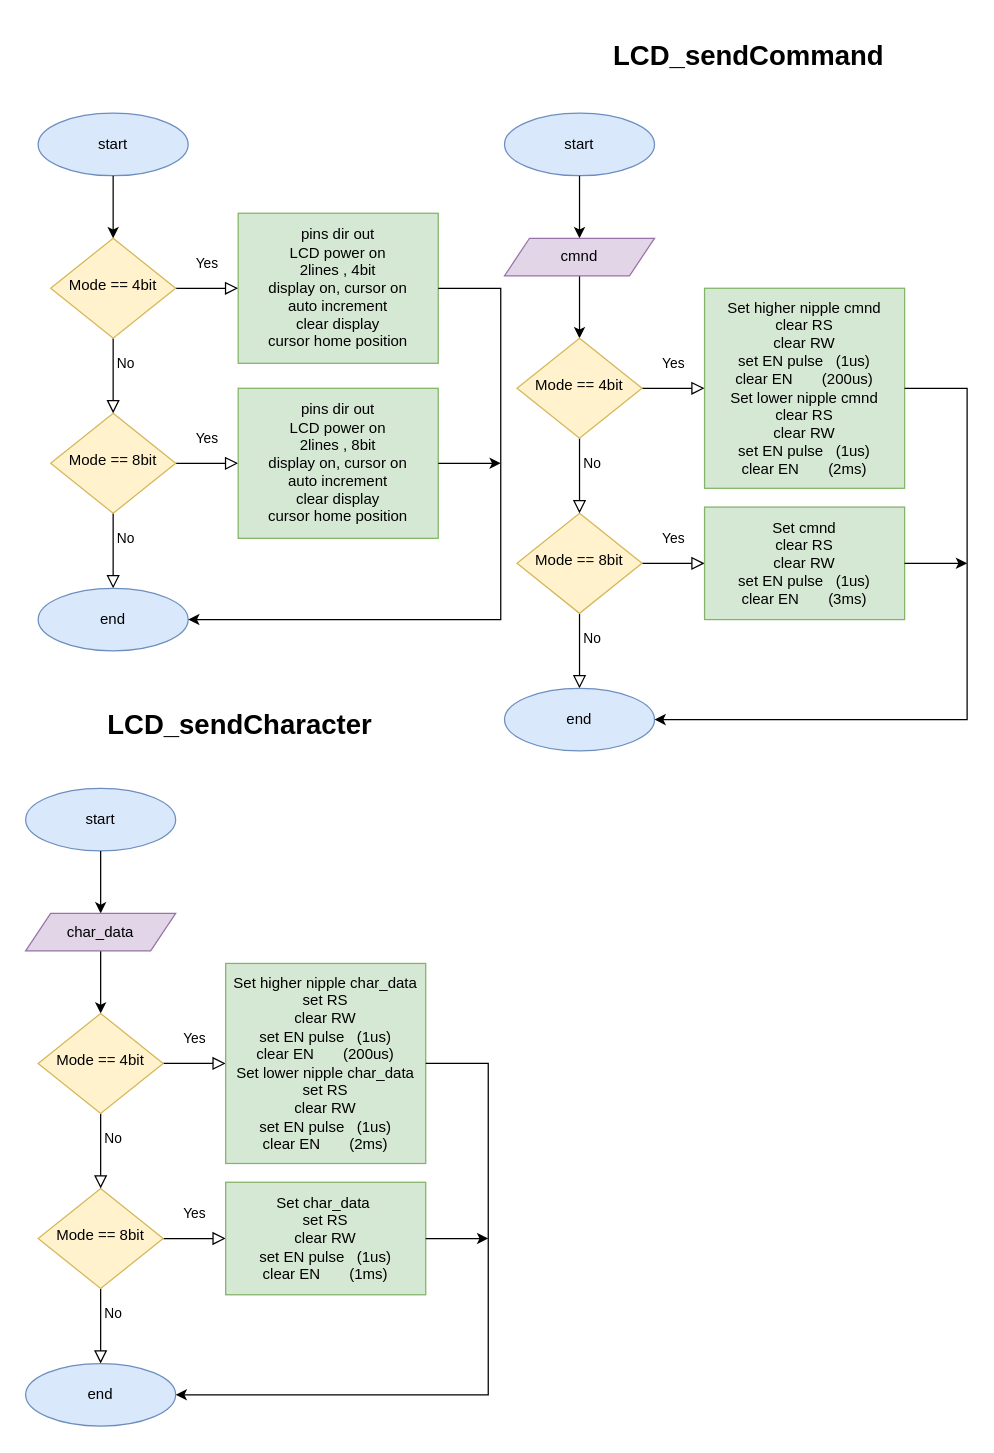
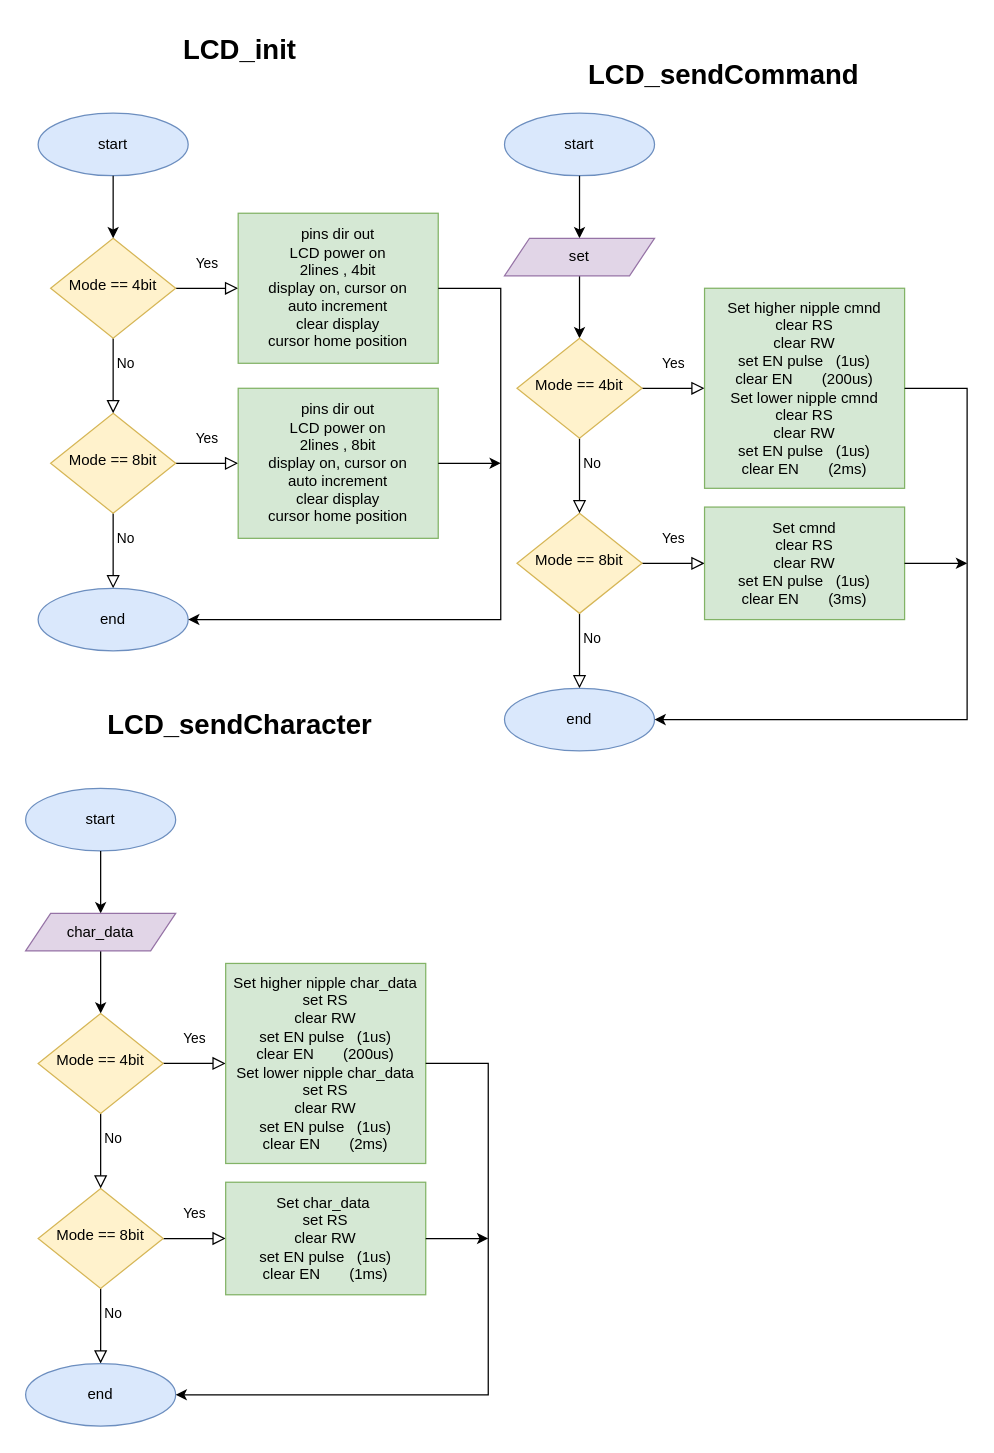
  <mxCell id="0" />
  <mxCell id="1" parent="0" />
  <mxCell id="2" value="No" style="edgeStyle=orthogonalEdgeStyle;rounded=0;html=1;jettySize=auto;orthogonalLoop=1;fontSize=11;endArrow=block;endFill=0;endSize=8;strokeWidth=1;shadow=0;labelBackgroundColor=none;exitX=0.5;exitY=1;exitDx=0;exitDy=0;entryX=0.5;entryY=0;entryDx=0;entryDy=0;" parent="1" source="5" edge="1"><mxGeometry x="-0.333" y="10" relative="1" as="geometry"><mxPoint as="offset" /><mxPoint x="90" y="430" as="sourcePoint" /><mxPoint x="90" y="470" as="targetPoint" /></mxGeometry></mxCell>
  <mxCell id="3" value="Yes" style="rounded=0;html=1;jettySize=auto;orthogonalLoop=1;fontSize=11;endArrow=block;endFill=0;endSize=8;strokeWidth=1;shadow=0;labelBackgroundColor=none;edgeStyle=orthogonalEdgeStyle;exitX=1;exitY=0.5;exitDx=0;exitDy=0;entryX=0;entryY=0.5;entryDx=0;entryDy=0;" parent="1" edge="1"><mxGeometry y="20" relative="1" as="geometry"><mxPoint as="offset" /><mxPoint x="400" y="520" as="targetPoint" /></mxGeometry></mxCell>
  <mxCell id="4" value="Yes" style="rounded=0;html=1;jettySize=auto;orthogonalLoop=1;fontSize=11;endArrow=block;endFill=0;endSize=8;strokeWidth=1;shadow=0;labelBackgroundColor=none;edgeStyle=orthogonalEdgeStyle;exitX=1;exitY=0.5;exitDx=0;exitDy=0;entryX=0;entryY=0.5;entryDx=0;entryDy=0;" parent="1" source="5" target="14" edge="1"><mxGeometry y="20" relative="1" as="geometry"><mxPoint as="offset" /><mxPoint x="184" y="370" as="targetPoint" /></mxGeometry></mxCell>
  <mxCell id="5" value="Mode == 8bit" style="rhombus;whiteSpace=wrap;html=1;shadow=0;fontFamily=Helvetica;fontSize=12;align=center;strokeWidth=1;spacing=6;spacingTop=-4;fillColor=#fff2cc;strokeColor=#d6b656;" parent="1" vertex="1"><mxGeometry x="40" y="330" width="100" height="80" as="geometry" /></mxCell>
  <mxCell id="6" value="No" style="edgeStyle=orthogonalEdgeStyle;rounded=0;html=1;jettySize=auto;orthogonalLoop=1;fontSize=11;endArrow=block;endFill=0;endSize=8;strokeWidth=1;shadow=0;labelBackgroundColor=none;exitX=0.5;exitY=1;exitDx=0;exitDy=0;entryX=0.5;entryY=0;entryDx=0;entryDy=0;" parent="1" source="8" edge="1"><mxGeometry x="-0.333" y="10" relative="1" as="geometry"><mxPoint as="offset" /><mxPoint x="90" y="290" as="sourcePoint" /><mxPoint x="90" y="330" as="targetPoint" /></mxGeometry></mxCell>
  <mxCell id="7" value="Yes" style="rounded=0;html=1;jettySize=auto;orthogonalLoop=1;fontSize=11;endArrow=block;endFill=0;endSize=8;strokeWidth=1;shadow=0;labelBackgroundColor=none;edgeStyle=orthogonalEdgeStyle;exitX=1;exitY=0.5;exitDx=0;exitDy=0;entryX=0;entryY=0.5;entryDx=0;entryDy=0;" parent="1" source="8" target="13" edge="1"><mxGeometry y="20" relative="1" as="geometry"><mxPoint as="offset" /><mxPoint x="184" y="230" as="targetPoint" /></mxGeometry></mxCell>
  <mxCell id="8" value="Mode == 4bit" style="rhombus;whiteSpace=wrap;html=1;shadow=0;fontFamily=Helvetica;fontSize=12;align=center;strokeWidth=1;spacing=6;spacingTop=-4;fillColor=#fff2cc;strokeColor=#d6b656;" parent="1" vertex="1"><mxGeometry x="40" y="190" width="100" height="80" as="geometry" /></mxCell>
  <mxCell id="9" value="end" style="ellipse;whiteSpace=wrap;html=1;fillColor=#dae8fc;strokeColor=#6c8ebf;" parent="1" vertex="1"><mxGeometry x="30" y="470" width="120" height="50" as="geometry" /></mxCell>
  <mxCell id="10" value="start" style="ellipse;whiteSpace=wrap;html=1;fillColor=#dae8fc;strokeColor=#6c8ebf;" parent="1" vertex="1"><mxGeometry x="30" y="90" width="120" height="50" as="geometry" /></mxCell>
  <mxCell id="11" value="" style="endArrow=classic;html=1;rounded=0;exitX=0.5;exitY=1;exitDx=0;exitDy=0;entryX=0.5;entryY=0;entryDx=0;entryDy=0;" parent="1" source="10" target="8" edge="1"><mxGeometry width="50" height="50" relative="1" as="geometry"><mxPoint x="90" y="160" as="sourcePoint" /><mxPoint x="310" y="240" as="targetPoint" /></mxGeometry></mxCell>
+ <mxCell id="12" value="&lt;font style=&quot;font-size: 22px;&quot;&gt;&lt;b&gt;LCD_init&lt;/b&gt;&lt;/font&gt;" style="text;html=1;align=center;verticalAlign=middle;resizable=0;points=[];autosize=1;strokeColor=none;fillColor=none;" parent="1" vertex="1"><mxGeometry x="136" y="20" width="110" height="40" as="geometry" /></mxCell>
  <mxCell id="13" value="pins dir out&lt;br&gt;LCD power on&lt;br&gt;2lines , 4bit&lt;br&gt;display on, cursor on&lt;br&gt;auto increment&lt;br&gt;clear display&lt;br&gt;cursor home position" style="rounded=0;whiteSpace=wrap;html=1;fillColor=#d5e8d4;strokeColor=#82b366;" parent="1" vertex="1"><mxGeometry x="190" y="170" width="160" height="120" as="geometry" /></mxCell>
  <mxCell id="14" value="pins dir out&lt;br&gt;LCD power on&lt;br&gt;2lines , 8bit&lt;br&gt;display on, cursor on&lt;br&gt;auto increment&lt;br&gt;clear display&lt;br&gt;cursor home position" style="rounded=0;whiteSpace=wrap;html=1;fillColor=#d5e8d4;strokeColor=#82b366;" parent="1" vertex="1"><mxGeometry x="190" y="310" width="160" height="120" as="geometry" /></mxCell>
  <mxCell id="15" value="" style="endArrow=classic;html=1;rounded=0;exitX=1;exitY=0.5;exitDx=0;exitDy=0;entryX=1;entryY=0.5;entryDx=0;entryDy=0;" parent="1" source="13" target="9" edge="1"><mxGeometry width="50" height="50" relative="1" as="geometry"><mxPoint x="120" y="390" as="sourcePoint" /><mxPoint x="170" y="340" as="targetPoint" /><Array as="points"><mxPoint x="400" y="230" /><mxPoint x="400" y="495" /></Array></mxGeometry></mxCell>
  <mxCell id="16" value="" style="endArrow=classic;html=1;rounded=0;exitX=1;exitY=0.5;exitDx=0;exitDy=0;" parent="1" source="14" edge="1"><mxGeometry width="50" height="50" relative="1" as="geometry"><mxPoint x="340" y="390" as="sourcePoint" /><mxPoint x="400" y="370" as="targetPoint" /></mxGeometry></mxCell>
  <mxCell id="17" value="start" style="ellipse;whiteSpace=wrap;html=1;fillColor=#dae8fc;strokeColor=#6c8ebf;" parent="1" vertex="1"><mxGeometry x="403" y="90" width="120" height="50" as="geometry" /></mxCell>
  <mxCell id="18" value="" style="endArrow=classic;html=1;rounded=0;exitX=0.5;exitY=1;exitDx=0;exitDy=0;entryX=0.5;entryY=0;entryDx=0;entryDy=0;" parent="1" source="17" edge="1"><mxGeometry width="50" height="50" relative="1" as="geometry"><mxPoint x="463" y="160" as="sourcePoint" /><mxPoint x="463" y="190" as="targetPoint" /></mxGeometry></mxCell>
  <mxCell id="19" value="" style="edgeStyle=orthogonalEdgeStyle;rounded=0;orthogonalLoop=1;jettySize=auto;html=1;" parent="1" source="20" edge="1"><mxGeometry relative="1" as="geometry"><mxPoint x="463" y="270" as="targetPoint" /></mxGeometry></mxCell>
- <mxCell id="20" value="cmnd" style="shape=parallelogram;perimeter=parallelogramPerimeter;whiteSpace=wrap;html=1;fixedSize=1;fillColor=#e1d5e7;strokeColor=#9673a6;" parent="1" vertex="1"><mxGeometry x="403" y="190" width="120" height="30" as="geometry" /></mxCell>
+ <mxCell id="20" value="set" style="shape=parallelogram;perimeter=parallelogramPerimeter;whiteSpace=wrap;html=1;fixedSize=1;fillColor=#e1d5e7;strokeColor=#9673a6;" parent="1" vertex="1"><mxGeometry x="403" y="190" width="120" height="30" as="geometry" /></mxCell>
  <mxCell id="21" value="No" style="edgeStyle=orthogonalEdgeStyle;rounded=0;html=1;jettySize=auto;orthogonalLoop=1;fontSize=11;endArrow=block;endFill=0;endSize=8;strokeWidth=1;shadow=0;labelBackgroundColor=none;exitX=0.5;exitY=1;exitDx=0;exitDy=0;entryX=0.5;entryY=0;entryDx=0;entryDy=0;" parent="1" source="23" edge="1"><mxGeometry x="-0.333" y="10" relative="1" as="geometry"><mxPoint as="offset" /><mxPoint x="463" y="510" as="sourcePoint" /><mxPoint x="463" y="550" as="targetPoint" /></mxGeometry></mxCell>
  <mxCell id="22" value="Yes" style="rounded=0;html=1;jettySize=auto;orthogonalLoop=1;fontSize=11;endArrow=block;endFill=0;endSize=8;strokeWidth=1;shadow=0;labelBackgroundColor=none;edgeStyle=orthogonalEdgeStyle;exitX=1;exitY=0.5;exitDx=0;exitDy=0;entryX=0;entryY=0.5;entryDx=0;entryDy=0;" parent="1" source="23" target="29" edge="1"><mxGeometry y="20" relative="1" as="geometry"><mxPoint as="offset" /><mxPoint x="557" y="450" as="targetPoint" /></mxGeometry></mxCell>
  <mxCell id="23" value="Mode == 8bit" style="rhombus;whiteSpace=wrap;html=1;shadow=0;fontFamily=Helvetica;fontSize=12;align=center;strokeWidth=1;spacing=6;spacingTop=-4;fillColor=#fff2cc;strokeColor=#d6b656;" parent="1" vertex="1"><mxGeometry x="413" y="410" width="100" height="80" as="geometry" /></mxCell>
  <mxCell id="24" value="No" style="edgeStyle=orthogonalEdgeStyle;rounded=0;html=1;jettySize=auto;orthogonalLoop=1;fontSize=11;endArrow=block;endFill=0;endSize=8;strokeWidth=1;shadow=0;labelBackgroundColor=none;exitX=0.5;exitY=1;exitDx=0;exitDy=0;entryX=0.5;entryY=0;entryDx=0;entryDy=0;" parent="1" source="26" edge="1"><mxGeometry x="-0.333" y="10" relative="1" as="geometry"><mxPoint as="offset" /><mxPoint x="463" y="370" as="sourcePoint" /><mxPoint x="463" y="410" as="targetPoint" /></mxGeometry></mxCell>
  <mxCell id="25" value="Yes" style="rounded=0;html=1;jettySize=auto;orthogonalLoop=1;fontSize=11;endArrow=block;endFill=0;endSize=8;strokeWidth=1;shadow=0;labelBackgroundColor=none;edgeStyle=orthogonalEdgeStyle;exitX=1;exitY=0.5;exitDx=0;exitDy=0;entryX=0;entryY=0.5;entryDx=0;entryDy=0;" parent="1" source="26" target="28" edge="1"><mxGeometry y="20" relative="1" as="geometry"><mxPoint as="offset" /><mxPoint x="557" y="310" as="targetPoint" /></mxGeometry></mxCell>
  <mxCell id="26" value="Mode == 4bit" style="rhombus;whiteSpace=wrap;html=1;shadow=0;fontFamily=Helvetica;fontSize=12;align=center;strokeWidth=1;spacing=6;spacingTop=-4;fillColor=#fff2cc;strokeColor=#d6b656;" parent="1" vertex="1"><mxGeometry x="413" y="270" width="100" height="80" as="geometry" /></mxCell>
  <mxCell id="27" value="end" style="ellipse;whiteSpace=wrap;html=1;fillColor=#dae8fc;strokeColor=#6c8ebf;" parent="1" vertex="1"><mxGeometry x="403" y="550" width="120" height="50" as="geometry" /></mxCell>
  <mxCell id="28" value="Set higher nipple cmnd&lt;br&gt;clear RS&lt;br&gt;clear RW&lt;br&gt;set EN pulse&amp;nbsp; &amp;nbsp;(1us)&lt;br&gt;clear EN&amp;nbsp; &amp;nbsp; &amp;nbsp; &amp;nbsp;(200us)&lt;br&gt;Set lower nipple cmnd&lt;br style=&quot;border-color: var(--border-color);&quot;&gt;clear RS&lt;br style=&quot;border-color: var(--border-color);&quot;&gt;clear RW&lt;br style=&quot;border-color: var(--border-color);&quot;&gt;set EN pulse&amp;nbsp; &amp;nbsp;(1us)&lt;br style=&quot;border-color: var(--border-color);&quot;&gt;clear EN&amp;nbsp; &amp;nbsp; &amp;nbsp; &amp;nbsp;(2ms)" style="rounded=0;whiteSpace=wrap;html=1;fillColor=#d5e8d4;strokeColor=#82b366;" parent="1" vertex="1"><mxGeometry x="563" y="230" width="160" height="160" as="geometry" /></mxCell>
  <mxCell id="29" value="Set cmnd&lt;br style=&quot;border-color: var(--border-color);&quot;&gt;clear RS&lt;br style=&quot;border-color: var(--border-color);&quot;&gt;clear RW&lt;br style=&quot;border-color: var(--border-color);&quot;&gt;set EN pulse&amp;nbsp; &amp;nbsp;(1us)&lt;br style=&quot;border-color: var(--border-color);&quot;&gt;clear EN&amp;nbsp; &amp;nbsp; &amp;nbsp; &amp;nbsp;(3ms)" style="rounded=0;whiteSpace=wrap;html=1;fillColor=#d5e8d4;strokeColor=#82b366;" parent="1" vertex="1"><mxGeometry x="563" y="405" width="160" height="90" as="geometry" /></mxCell>
  <mxCell id="30" value="" style="endArrow=classic;html=1;rounded=0;exitX=1;exitY=0.5;exitDx=0;exitDy=0;entryX=1;entryY=0.5;entryDx=0;entryDy=0;" parent="1" source="28" target="27" edge="1"><mxGeometry width="50" height="50" relative="1" as="geometry"><mxPoint x="493" y="470" as="sourcePoint" /><mxPoint x="543" y="420" as="targetPoint" /><Array as="points"><mxPoint x="773" y="310" /><mxPoint x="773" y="575" /></Array></mxGeometry></mxCell>
  <mxCell id="31" value="" style="endArrow=classic;html=1;rounded=0;exitX=1;exitY=0.5;exitDx=0;exitDy=0;" parent="1" source="29" edge="1"><mxGeometry width="50" height="50" relative="1" as="geometry"><mxPoint x="713" y="470" as="sourcePoint" /><mxPoint x="773" y="450" as="targetPoint" /></mxGeometry></mxCell>
- <mxCell id="32" value="&lt;font style=&quot;font-size: 22px;&quot;&gt;&lt;b&gt;LCD_sendCommand&lt;/b&gt;&lt;/font&gt;" style="text;html=1;align=center;verticalAlign=middle;resizable=0;points=[];autosize=1;strokeColor=none;fillColor=none;" parent="1" vertex="1"><mxGeometry x="478" y="25" width="240" height="40" as="geometry" /></mxCell>
+ <mxCell id="32" value="&lt;font style=&quot;font-size: 22px;&quot;&gt;&lt;b&gt;LCD_sendCommand&lt;/b&gt;&lt;/font&gt;" style="text;html=1;align=center;verticalAlign=middle;resizable=0;points=[];autosize=1;strokeColor=none;fillColor=none;" parent="1" vertex="1"><mxGeometry x="458" y="40" width="240" height="40" as="geometry" /></mxCell>
  <mxCell id="33" value="start" style="ellipse;whiteSpace=wrap;html=1;fillColor=#dae8fc;strokeColor=#6c8ebf;" parent="1" vertex="1"><mxGeometry x="20" y="630" width="120" height="50" as="geometry" /></mxCell>
  <mxCell id="34" value="" style="endArrow=classic;html=1;rounded=0;exitX=0.5;exitY=1;exitDx=0;exitDy=0;entryX=0.5;entryY=0;entryDx=0;entryDy=0;" parent="1" source="33" edge="1"><mxGeometry width="50" height="50" relative="1" as="geometry"><mxPoint x="80" y="700" as="sourcePoint" /><mxPoint x="80" y="730" as="targetPoint" /></mxGeometry></mxCell>
  <mxCell id="35" value="" style="edgeStyle=orthogonalEdgeStyle;rounded=0;orthogonalLoop=1;jettySize=auto;html=1;" parent="1" source="36" edge="1"><mxGeometry relative="1" as="geometry"><mxPoint x="80" y="810" as="targetPoint" /></mxGeometry></mxCell>
  <mxCell id="36" value="char_data" style="shape=parallelogram;perimeter=parallelogramPerimeter;whiteSpace=wrap;html=1;fixedSize=1;fillColor=#e1d5e7;strokeColor=#9673a6;" parent="1" vertex="1"><mxGeometry x="20" y="730" width="120" height="30" as="geometry" /></mxCell>
  <mxCell id="37" value="No" style="edgeStyle=orthogonalEdgeStyle;rounded=0;html=1;jettySize=auto;orthogonalLoop=1;fontSize=11;endArrow=block;endFill=0;endSize=8;strokeWidth=1;shadow=0;labelBackgroundColor=none;exitX=0.5;exitY=1;exitDx=0;exitDy=0;entryX=0.5;entryY=0;entryDx=0;entryDy=0;" parent="1" source="39" edge="1"><mxGeometry x="-0.333" y="10" relative="1" as="geometry"><mxPoint as="offset" /><mxPoint x="80" y="1050" as="sourcePoint" /><mxPoint x="80" y="1090" as="targetPoint" /></mxGeometry></mxCell>
  <mxCell id="38" value="Yes" style="rounded=0;html=1;jettySize=auto;orthogonalLoop=1;fontSize=11;endArrow=block;endFill=0;endSize=8;strokeWidth=1;shadow=0;labelBackgroundColor=none;edgeStyle=orthogonalEdgeStyle;exitX=1;exitY=0.5;exitDx=0;exitDy=0;entryX=0;entryY=0.5;entryDx=0;entryDy=0;" parent="1" source="39" target="45" edge="1"><mxGeometry y="20" relative="1" as="geometry"><mxPoint as="offset" /><mxPoint x="174" y="990" as="targetPoint" /></mxGeometry></mxCell>
  <mxCell id="39" value="Mode == 8bit" style="rhombus;whiteSpace=wrap;html=1;shadow=0;fontFamily=Helvetica;fontSize=12;align=center;strokeWidth=1;spacing=6;spacingTop=-4;fillColor=#fff2cc;strokeColor=#d6b656;" parent="1" vertex="1"><mxGeometry x="30" y="950" width="100" height="80" as="geometry" /></mxCell>
  <mxCell id="40" value="No" style="edgeStyle=orthogonalEdgeStyle;rounded=0;html=1;jettySize=auto;orthogonalLoop=1;fontSize=11;endArrow=block;endFill=0;endSize=8;strokeWidth=1;shadow=0;labelBackgroundColor=none;exitX=0.5;exitY=1;exitDx=0;exitDy=0;entryX=0.5;entryY=0;entryDx=0;entryDy=0;" parent="1" source="42" edge="1"><mxGeometry x="-0.333" y="10" relative="1" as="geometry"><mxPoint as="offset" /><mxPoint x="80" y="910" as="sourcePoint" /><mxPoint x="80" y="950" as="targetPoint" /></mxGeometry></mxCell>
  <mxCell id="41" value="Yes" style="rounded=0;html=1;jettySize=auto;orthogonalLoop=1;fontSize=11;endArrow=block;endFill=0;endSize=8;strokeWidth=1;shadow=0;labelBackgroundColor=none;edgeStyle=orthogonalEdgeStyle;exitX=1;exitY=0.5;exitDx=0;exitDy=0;entryX=0;entryY=0.5;entryDx=0;entryDy=0;" parent="1" source="42" target="44" edge="1"><mxGeometry y="20" relative="1" as="geometry"><mxPoint as="offset" /><mxPoint x="174" y="850" as="targetPoint" /></mxGeometry></mxCell>
  <mxCell id="42" value="Mode == 4bit" style="rhombus;whiteSpace=wrap;html=1;shadow=0;fontFamily=Helvetica;fontSize=12;align=center;strokeWidth=1;spacing=6;spacingTop=-4;fillColor=#fff2cc;strokeColor=#d6b656;" parent="1" vertex="1"><mxGeometry x="30" y="810" width="100" height="80" as="geometry" /></mxCell>
  <mxCell id="43" value="end" style="ellipse;whiteSpace=wrap;html=1;fillColor=#dae8fc;strokeColor=#6c8ebf;" parent="1" vertex="1"><mxGeometry x="20" y="1090" width="120" height="50" as="geometry" /></mxCell>
  <mxCell id="44" value="Set higher nipple char_data&lt;br&gt;set RS&lt;br&gt;clear RW&lt;br&gt;set EN pulse&amp;nbsp; &amp;nbsp;(1us)&lt;br&gt;clear EN&amp;nbsp; &amp;nbsp; &amp;nbsp; &amp;nbsp;(200us)&lt;br&gt;Set lower nipple char_data&lt;br style=&quot;border-color: var(--border-color);&quot;&gt;set RS&lt;br style=&quot;border-color: var(--border-color);&quot;&gt;clear RW&lt;br style=&quot;border-color: var(--border-color);&quot;&gt;set EN pulse&amp;nbsp; &amp;nbsp;(1us)&lt;br style=&quot;border-color: var(--border-color);&quot;&gt;clear EN&amp;nbsp; &amp;nbsp; &amp;nbsp; &amp;nbsp;(2ms)" style="rounded=0;whiteSpace=wrap;html=1;fillColor=#d5e8d4;strokeColor=#82b366;" parent="1" vertex="1"><mxGeometry x="180" y="770" width="160" height="160" as="geometry" /></mxCell>
  <mxCell id="45" value="Set char_data&amp;nbsp;&lt;br style=&quot;border-color: var(--border-color);&quot;&gt;set RS&lt;br style=&quot;border-color: var(--border-color);&quot;&gt;clear RW&lt;br style=&quot;border-color: var(--border-color);&quot;&gt;set EN pulse&amp;nbsp; &amp;nbsp;(1us)&lt;br style=&quot;border-color: var(--border-color);&quot;&gt;clear EN&amp;nbsp; &amp;nbsp; &amp;nbsp; &amp;nbsp;(1ms)" style="rounded=0;whiteSpace=wrap;html=1;fillColor=#d5e8d4;strokeColor=#82b366;" parent="1" vertex="1"><mxGeometry x="180" y="945" width="160" height="90" as="geometry" /></mxCell>
  <mxCell id="46" value="" style="endArrow=classic;html=1;rounded=0;exitX=1;exitY=0.5;exitDx=0;exitDy=0;entryX=1;entryY=0.5;entryDx=0;entryDy=0;" parent="1" source="44" target="43" edge="1"><mxGeometry width="50" height="50" relative="1" as="geometry"><mxPoint x="110" y="1010" as="sourcePoint" /><mxPoint x="160" y="960" as="targetPoint" /><Array as="points"><mxPoint x="390" y="850" /><mxPoint x="390" y="1115" /></Array></mxGeometry></mxCell>
  <mxCell id="47" value="" style="endArrow=classic;html=1;rounded=0;exitX=1;exitY=0.5;exitDx=0;exitDy=0;" parent="1" source="45" edge="1"><mxGeometry width="50" height="50" relative="1" as="geometry"><mxPoint x="330" y="1010" as="sourcePoint" /><mxPoint x="390" y="990" as="targetPoint" /></mxGeometry></mxCell>
  <mxCell id="48" value="&lt;font style=&quot;font-size: 22px;&quot;&gt;&lt;b&gt;LCD_sendCharacter&lt;/b&gt;&lt;/font&gt;" style="text;html=1;align=center;verticalAlign=middle;resizable=0;points=[];autosize=1;strokeColor=none;fillColor=none;" parent="1" vertex="1"><mxGeometry x="71" y="560" width="240" height="40" as="geometry" /></mxCell>
